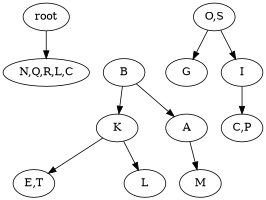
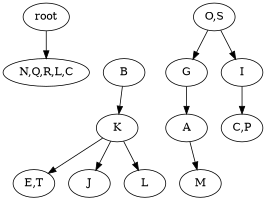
  strict digraph {
    n1 [label=root]
    n2 [label="N,Q,R,L,C"]
    n3 [label=B]
    n4 [label=K]
    n5 [label=A]
    n6 [label="E,T"]
+   n7 [label=J]
    n8 [label=L]
    n9 [label=M]
    n10 [label="O,S"]
    n11 [label=G]
    n12 [label=I]
    n13 [label="C,P"]
    n1 -> n2
    n3 -> n4
-   n3 -> n5
+   n11 -> n5
    n4 -> n6
+   n4 -> n7
    n4 -> n8
    n5 -> n9
    n10 -> n11
    n10 -> n12
    n12 -> n13
  }
